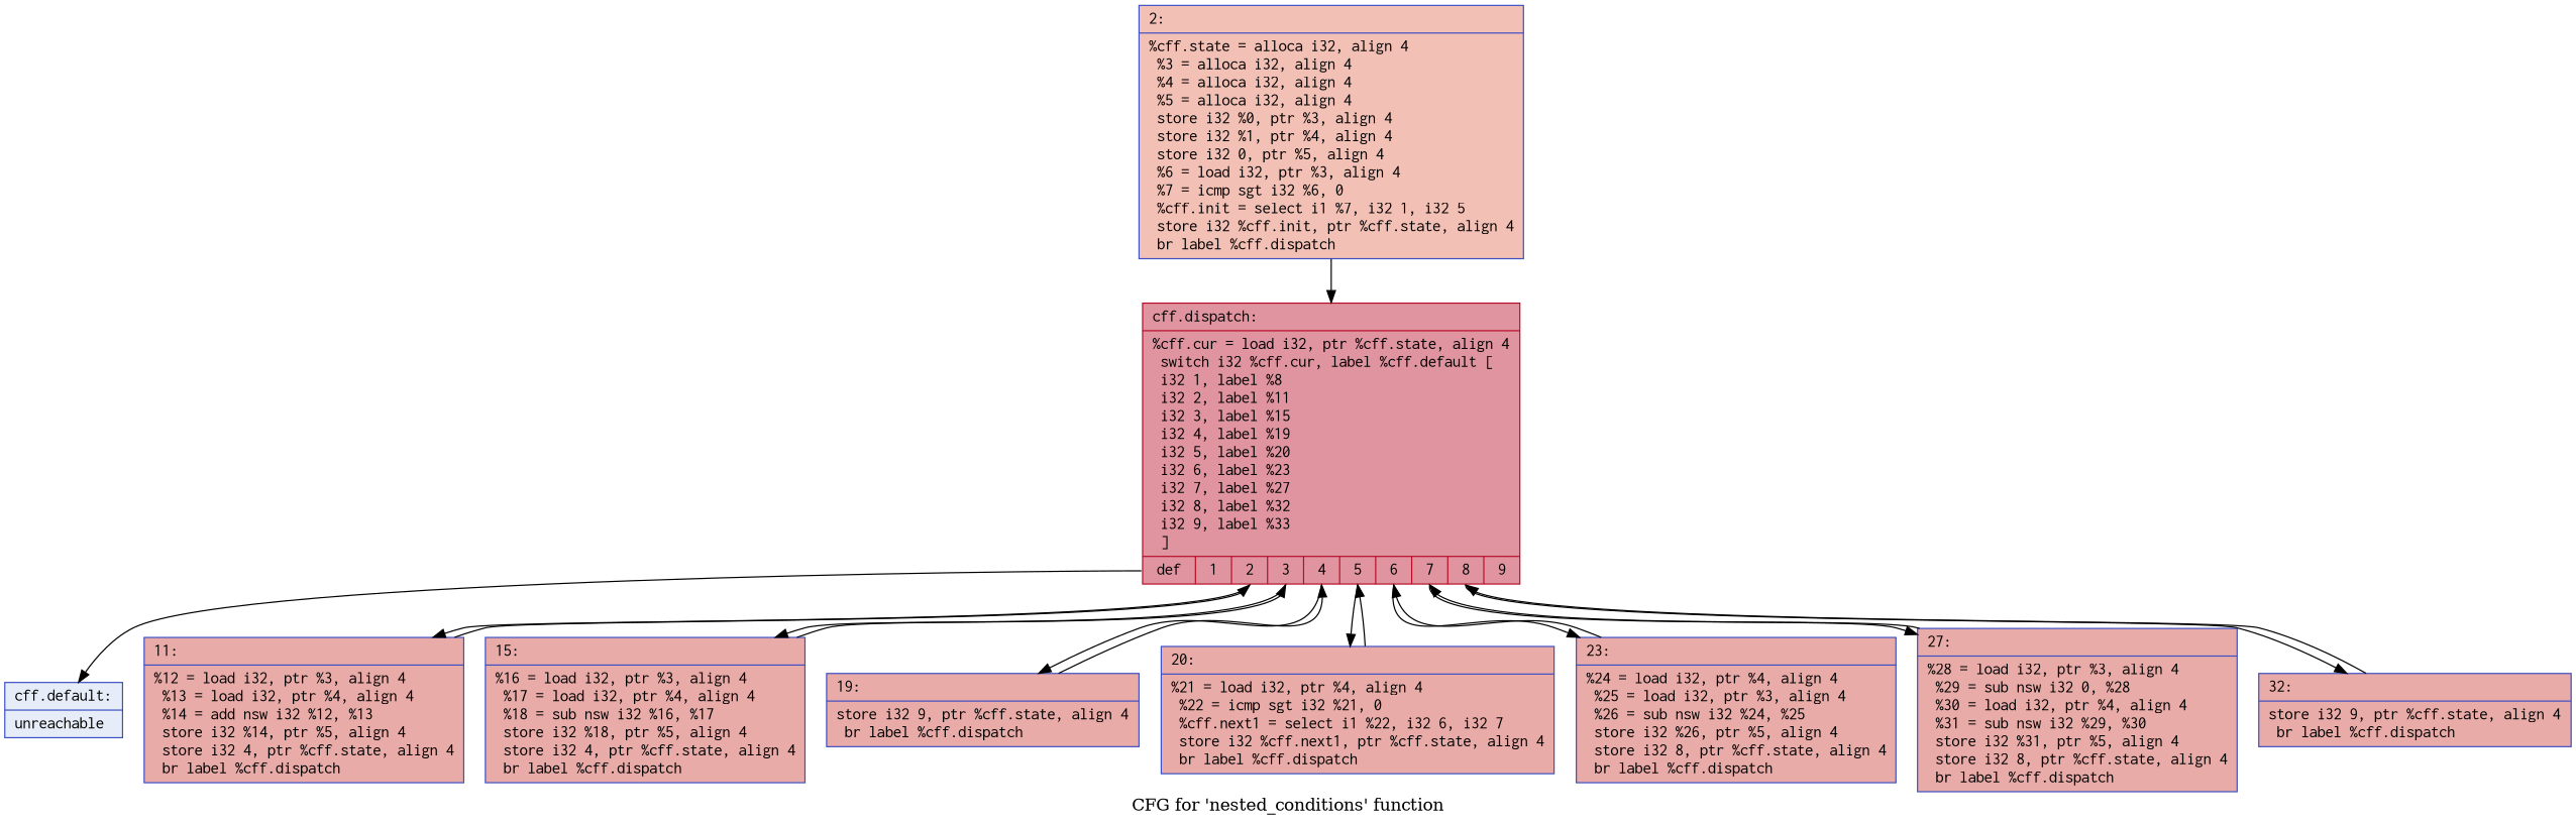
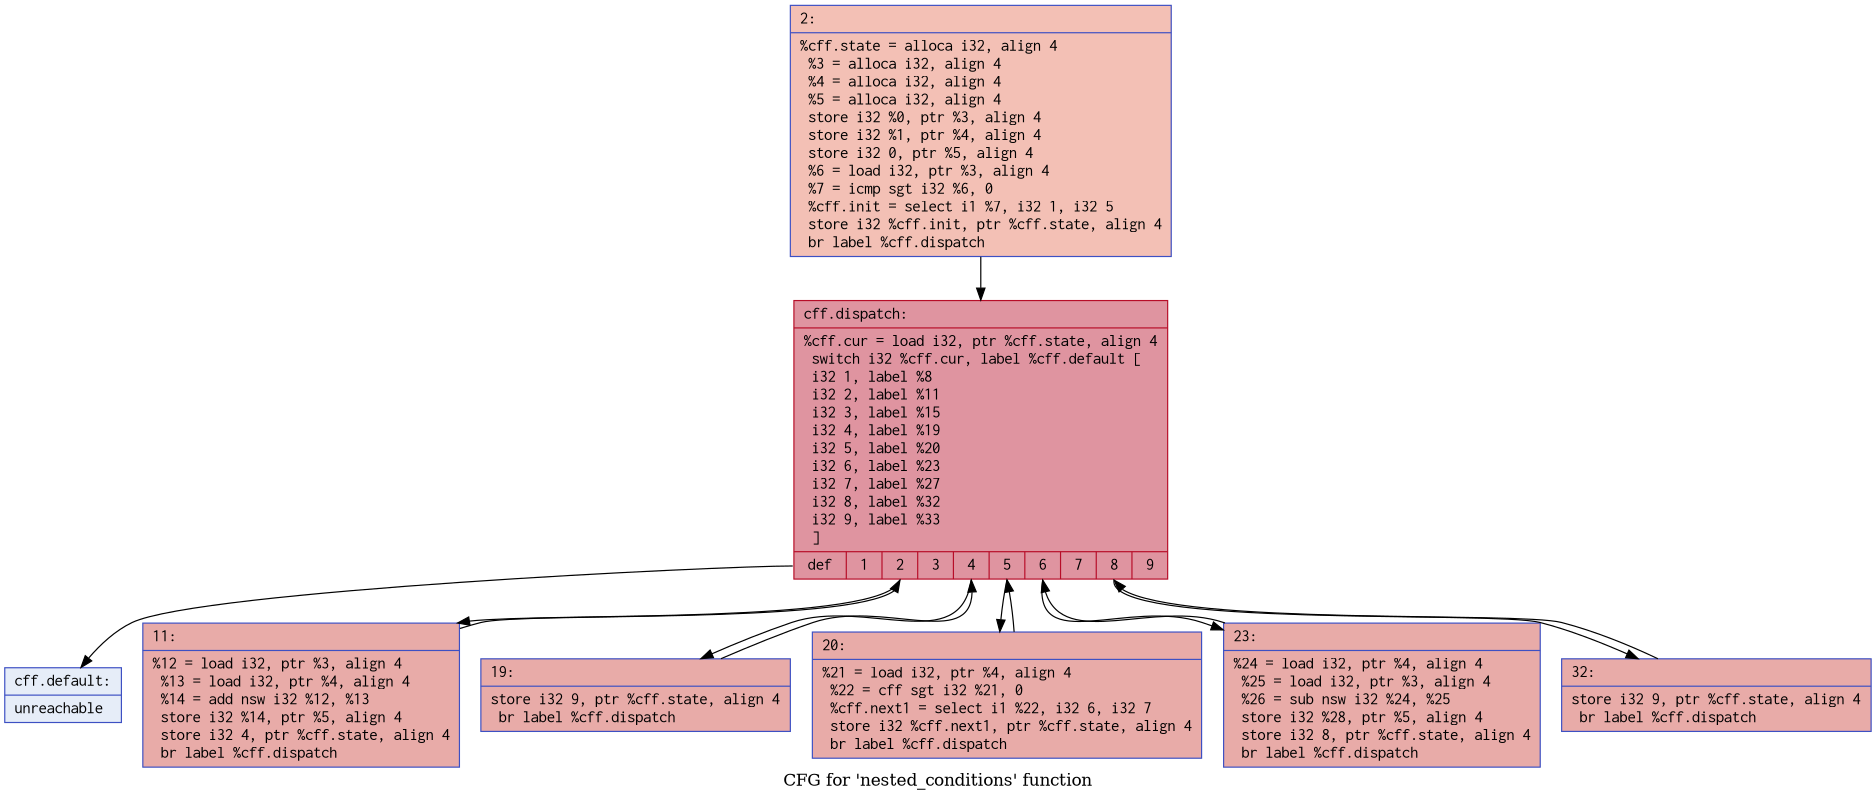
  digraph {
    label="CFG for 'nested_conditions' function"
    node [color="#3d50c3ff" fillcolor="#cc403a70" fontname=Courier shape=record style=filled]
    n1 [fillcolor="#e5705870" label="{2:\l|  %cff.state = alloca i32, align 4\l  %3 = alloca i32, align 4\l  %4 = alloca i32, align 4\l  %5 = alloca i32, align 4\l  store i32 %0, ptr %3, align 4\l  store i32 %1, ptr %4, align 4\l  store i32 0, ptr %5, align 4\l  %6 = load i32, ptr %3, align 4\l  %7 = icmp sgt i32 %6, 0\l  %cff.init = select i1 %7, i32 1, i32 5\l  store i32 %cff.init, ptr %cff.state, align 4\l  br label %cff.dispatch\l}"]
    n2 [color="#b70d28ff" fillcolor="#b70d2870" label="{cff.dispatch:\l|  %cff.cur = load i32, ptr %cff.state, align 4\l  switch i32 %cff.cur, label %cff.default [\l    i32 1, label %8\l    i32 2, label %11\l    i32 3, label %15\l    i32 4, label %19\l    i32 5, label %20\l    i32 6, label %23\l    i32 7, label %27\l    i32 8, label %32\l    i32 9, label %33\l  ]\l|{<s0>def|<s1>1|<s2>2|<s3>3|<s4>4|<s5>5|<s6>6|<s7>7|<s8>8|<s9>9}}"]
    n3 [label="{11:\l|  %12 = load i32, ptr %3, align 4\l  %13 = load i32, ptr %4, align 4\l  %14 = add nsw i32 %12, %13\l  store i32 %14, ptr %5, align 4\l  store i32 4, ptr %cff.state, align 4\l  br label %cff.dispatch\l}"]
-   n4 [label="{15:\l|  %16 = load i32, ptr %3, align 4\l  %17 = load i32, ptr %4, align 4\l  %18 = sub nsw i32 %16, %17\l  store i32 %18, ptr %5, align 4\l  store i32 4, ptr %cff.state, align 4\l  br label %cff.dispatch\l}"]
    n5 [label="{19:\l|  store i32 9, ptr %cff.state, align 4\l  br label %cff.dispatch\l}"]
-   n6 [label="{20:\l|  %21 = load i32, ptr %4, align 4\l  %22 = icmp sgt i32 %21, 0\l  %cff.next1 = select i1 %22, i32 6, i32 7\l  store i32 %cff.next1, ptr %cff.state, align 4\l  br label %cff.dispatch\l}"]
-   n7 [label="{23:\l|  %24 = load i32, ptr %4, align 4\l  %25 = load i32, ptr %3, align 4\l  %26 = sub nsw i32 %24, %25\l  store i32 %26, ptr %5, align 4\l  store i32 8, ptr %cff.state, align 4\l  br label %cff.dispatch\l}"]
-   n8 [label="{27:\l|  %28 = load i32, ptr %3, align 4\l  %29 = sub nsw i32 0, %28\l  %30 = load i32, ptr %4, align 4\l  %31 = sub nsw i32 %29, %30\l  store i32 %31, ptr %5, align 4\l  store i32 8, ptr %cff.state, align 4\l  br label %cff.dispatch\l}"]
+   n6 [label="{20:\l|  %21 = load i32, ptr %4, align 4\l  %22 = cff sgt i32 %21, 0\l  %cff.next1 = select i1 %22, i32 6, i32 7\l  store i32 %cff.next1, ptr %cff.state, align 4\l  br label %cff.dispatch\l}"]
+   n7 [label="{23:\l|  %24 = load i32, ptr %4, align 4\l  %25 = load i32, ptr %3, align 4\l  %26 = sub nsw i32 %24, %25\l  store i32 %28, ptr %5, align 4\l  store i32 8, ptr %cff.state, align 4\l  br label %cff.dispatch\l}"]
    n9 [label="{32:\l|  store i32 9, ptr %cff.state, align 4\l  br label %cff.dispatch\l}"]
    n10 [fillcolor="#c7d7f070" label="{cff.default:\l|  unreachable\l}"]
    n1 -> n2
    n2 -> n3 [tailport=s2]
-   n2 -> n4 [tailport=s3]
    n2 -> n5 [tailport=s4]
    n2 -> n6 [tailport=s5]
    n2 -> n7 [tailport=s6]
-   n2 -> n8 [tailport=s7]
    n2 -> n9 [tailport=s8]
    n2 -> n10 [tailport=s0]
    n3 -> n2
-   n4 -> n2
    n5 -> n2
    n6 -> n2
    n7 -> n2
-   n8 -> n2
    n9 -> n2
  }
